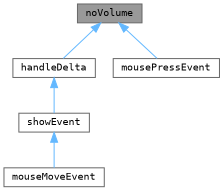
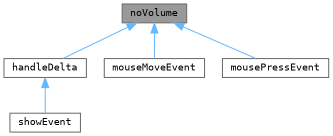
  digraph {
    fontname="DejaVu Sans Mono"
    rankdir=TB
    node [color=grey40 fillcolor=white fontname="DejaVu Sans Mono" fontsize=10 shape=box style=filled]
    edge [color=steelblue1 dir=back fontname="DejaVu Sans Mono" fontsize=10 labelfontname=Helvetica labelfontsize=10 style=solid]
    n1 [color=gray40 fillcolor=grey60 fontcolor=black height=0.2 label=noVolume width=0.4]
    n2 [height=0.2 label=handleDelta width=0.4]
    n3 [height=0.2 label=mouseMoveEvent width=0.4]
    n4 [height=0.2 label=mousePressEvent width=0.4]
    n5 [height=0.2 label=showEvent width=0.4]
    n1 -> n2
-   n5 -> n3
+   n1 -> n3
    n1 -> n4
    n2 -> n5
  }
